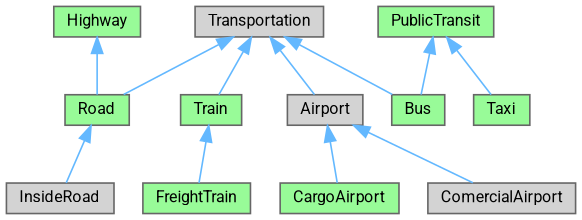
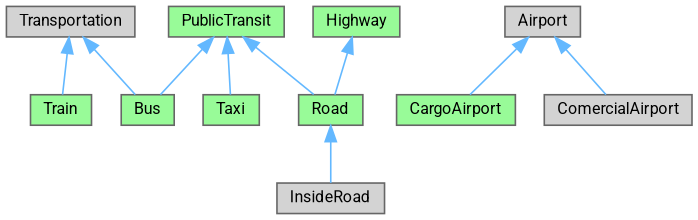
  digraph {
    fontname=Roboto
    node [color=gray40 fillcolor=palegreen fontname=Roboto fontsize=10 shape=box style=filled]
    edge [color=steelblue1 dir=back fontname=Roboto fontsize=10 labelfontname=Helvetica labelfontsize=10 style=solid]
    n1 [fillcolor=lightgrey fontcolor=black height=0.2 label=Transportation width=0.4]
    n2 [fillcolor=lightgrey height=0.2 label=Airport width=0.4]
    n3 [height=0.2 label=Road width=0.4]
    n4 [height=0.2 label=Train width=0.4]
    n5 [height=0.2 label=Bus width=0.4]
    n6 [height=0.2 label=CargoAirport width=0.4]
    n7 [fillcolor=lightgrey height=0.2 label=ComercialAirport width=0.4]
    n8 [height=0.2 label=PublicTransit width=0.4]
    n9 [height=0.2 label=Taxi width=0.4]
    n10 [fillcolor=lightgrey height=0.2 label=InsideRoad width=0.4]
-   n11 [height=0.2 label=FreightTrain width=0.4]
    n12 [height=0.2 label=Highway width=0.4]
-   n1 -> n2
-   n1 -> n3
+   n8 -> n3
    n1 -> n4
    n1 -> n5
    n2 -> n6
    n2 -> n7
    n3 -> n10
-   n4 -> n11
    n8 -> n5
    n8 -> n9
    n12 -> n3
  }
